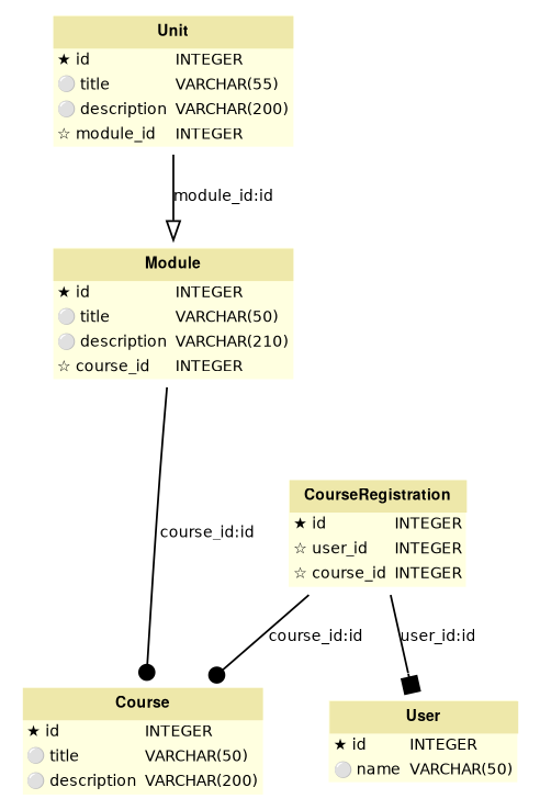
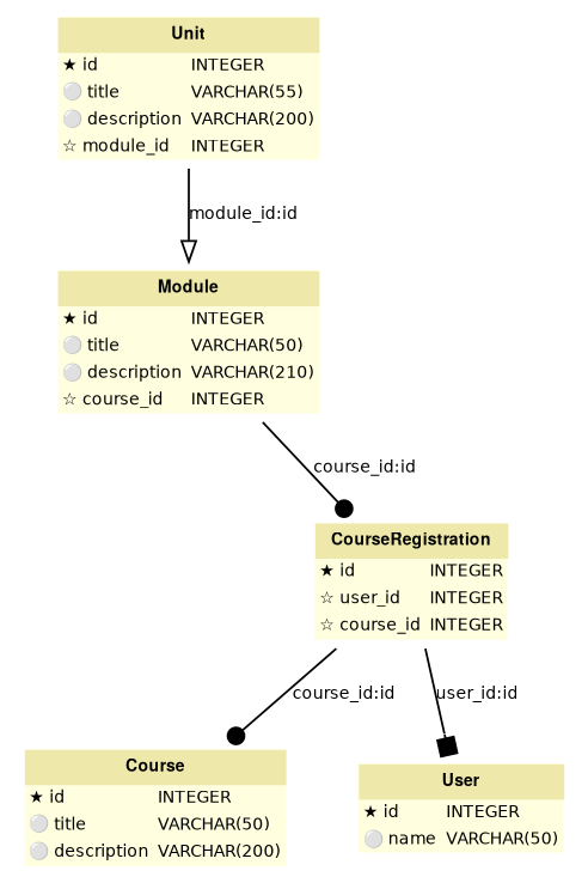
  digraph {
    fontname="Bitstream Vera Sans"
    fontsize=8
    node [fontname="Bitstream Vera Sans" fontsize=8 shape=plaintext]
    edge [arrowhead=dot color=black fontname="Bitstream Vera Sans" fontsize=8]
    n1 [label=<     <TABLE BGCOLOR="lightyellow" BORDER="0"         CELLBORDER="0" CELLSPACING="0">             <TR><TD COLSPAN="2" CELLPADDING="4"                     ALIGN="CENTER" BGCOLOR="palegoldenrod"             ><FONT FACE="Helvetica Bold" COLOR="black"             >Course</FONT></TD></TR><TR><TD ALIGN="LEFT" BORDER="0"     ><FONT FACE="Bitstream Vera Sans">★ id</FONT     ></TD><TD ALIGN="LEFT"     ><FONT FACE="Bitstream Vera Sans">INTEGER</FONT     ></TD></TR> <TR><TD ALIGN="LEFT" BORDER="0"     ><FONT FACE="Bitstream Vera Sans">⚪ title</FONT     ></TD><TD ALIGN="LEFT"     ><FONT FACE="Bitstream Vera Sans">VARCHAR(50)</FONT     ></TD></TR> <TR><TD ALIGN="LEFT" BORDER="0"     ><FONT FACE="Bitstream Vera Sans">⚪ description</FONT     ></TD><TD ALIGN="LEFT"     ><FONT FACE="Bitstream Vera Sans">VARCHAR(200)</FONT     ></TD></TR>     </TABLE> >]
    n2 [label=<     <TABLE BGCOLOR="lightyellow" BORDER="0"         CELLBORDER="0" CELLSPACING="0">             <TR><TD COLSPAN="2" CELLPADDING="4"                     ALIGN="CENTER" BGCOLOR="palegoldenrod"             ><FONT FACE="Helvetica Bold" COLOR="black"             >User</FONT></TD></TR><TR><TD ALIGN="LEFT" BORDER="0"     ><FONT FACE="Bitstream Vera Sans">★ id</FONT     ></TD><TD ALIGN="LEFT"     ><FONT FACE="Bitstream Vera Sans">INTEGER</FONT     ></TD></TR> <TR><TD ALIGN="LEFT" BORDER="0"     ><FONT FACE="Bitstream Vera Sans">⚪ name</FONT     ></TD><TD ALIGN="LEFT"     ><FONT FACE="Bitstream Vera Sans">VARCHAR(50)</FONT     ></TD></TR>     </TABLE> >]
    n3 [label=<     <TABLE BGCOLOR="lightyellow" BORDER="0"         CELLBORDER="0" CELLSPACING="0">             <TR><TD COLSPAN="2" CELLPADDING="4"                     ALIGN="CENTER" BGCOLOR="palegoldenrod"             ><FONT FACE="Helvetica Bold" COLOR="black"             >Unit</FONT></TD></TR><TR><TD ALIGN="LEFT" BORDER="0"     ><FONT FACE="Bitstream Vera Sans">★ id</FONT     ></TD><TD ALIGN="LEFT"     ><FONT FACE="Bitstream Vera Sans">INTEGER</FONT     ></TD></TR> <TR><TD ALIGN="LEFT" BORDER="0"     ><FONT FACE="Bitstream Vera Sans">⚪ title</FONT     ></TD><TD ALIGN="LEFT"     ><FONT FACE="Bitstream Vera Sans">VARCHAR(55)</FONT     ></TD></TR> <TR><TD ALIGN="LEFT" BORDER="0"     ><FONT FACE="Bitstream Vera Sans">⚪ description</FONT     ></TD><TD ALIGN="LEFT"     ><FONT FACE="Bitstream Vera Sans">VARCHAR(200)</FONT     ></TD></TR> <TR><TD ALIGN="LEFT" BORDER="0"     ><FONT FACE="Bitstream Vera Sans">☆ module_id</FONT     ></TD><TD ALIGN="LEFT"     ><FONT FACE="Bitstream Vera Sans">INTEGER</FONT     ></TD></TR>     </TABLE> >]
    n4 [label=<     <TABLE BGCOLOR="lightyellow" BORDER="0"         CELLBORDER="0" CELLSPACING="0">             <TR><TD COLSPAN="2" CELLPADDING="4"                     ALIGN="CENTER" BGCOLOR="palegoldenrod"             ><FONT FACE="Helvetica Bold" COLOR="black"             >Module</FONT></TD></TR><TR><TD ALIGN="LEFT" BORDER="0"     ><FONT FACE="Bitstream Vera Sans">★ id</FONT     ></TD><TD ALIGN="LEFT"     ><FONT FACE="Bitstream Vera Sans">INTEGER</FONT     ></TD></TR> <TR><TD ALIGN="LEFT" BORDER="0"     ><FONT FACE="Bitstream Vera Sans">⚪ title</FONT     ></TD><TD ALIGN="LEFT"     ><FONT FACE="Bitstream Vera Sans">VARCHAR(50)</FONT     ></TD></TR> <TR><TD ALIGN="LEFT" BORDER="0"     ><FONT FACE="Bitstream Vera Sans">⚪ description</FONT     ></TD><TD ALIGN="LEFT"     ><FONT FACE="Bitstream Vera Sans">VARCHAR(210)</FONT     ></TD></TR> <TR><TD ALIGN="LEFT" BORDER="0"     ><FONT FACE="Bitstream Vera Sans">☆ course_id</FONT     ></TD><TD ALIGN="LEFT"     ><FONT FACE="Bitstream Vera Sans">INTEGER</FONT     ></TD></TR>     </TABLE> >]
    n5 [label=<     <TABLE BGCOLOR="lightyellow" BORDER="0"         CELLBORDER="0" CELLSPACING="0">             <TR><TD COLSPAN="2" CELLPADDING="4"                     ALIGN="CENTER" BGCOLOR="palegoldenrod"             ><FONT FACE="Helvetica Bold" COLOR="black"             >CourseRegistration</FONT></TD></TR><TR><TD ALIGN="LEFT" BORDER="0"     ><FONT FACE="Bitstream Vera Sans">★ id</FONT     ></TD><TD ALIGN="LEFT"     ><FONT FACE="Bitstream Vera Sans">INTEGER</FONT     ></TD></TR> <TR><TD ALIGN="LEFT" BORDER="0"     ><FONT FACE="Bitstream Vera Sans">☆ user_id</FONT     ></TD><TD ALIGN="LEFT"     ><FONT FACE="Bitstream Vera Sans">INTEGER</FONT     ></TD></TR> <TR><TD ALIGN="LEFT" BORDER="0"     ><FONT FACE="Bitstream Vera Sans">☆ course_id</FONT     ></TD><TD ALIGN="LEFT"     ><FONT FACE="Bitstream Vera Sans">INTEGER</FONT     ></TD></TR>     </TABLE> >]
    n3 -> n4 [arrowhead=onormal label="module_id:id"]
-   n4 -> n1 [label="course_id:id"]
+   n4 -> n5 [label="course_id:id"]
    n5 -> n1 [label="course_id:id"]
    n5 -> n2 [arrowhead=box label="user_id:id"]
  }
